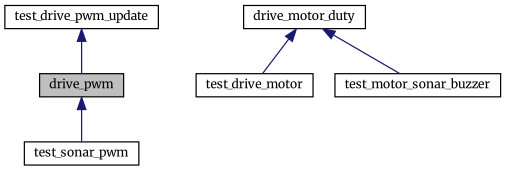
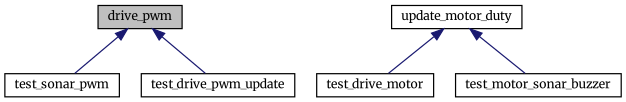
  digraph {
    fontname=Merriweather
    rankdir=TB
    node [color=black fillcolor=white fontname=Merriweather fontsize=10 shape=record style=filled]
    edge [color=midnightblue dir=back fontname=Merriweather fontsize=10 labelfontname=Helvetica labelfontsize=10 style=solid]
    n1 [fillcolor=grey75 fontcolor=black height=0.2 label=drive_pwm width=0.4]
    n2 [height=0.2 label=test_sonar_pwm width=0.4]
    n3 [height=0.2 label=test_drive_pwm_update width=0.4]
-   n4 [height=0.2 label=drive_motor_duty width=0.4]
+   n4 [height=0.2 label=update_motor_duty width=0.4]
    n5 [height=0.2 label=test_drive_motor width=0.4]
    n6 [height=0.2 label=test_motor_sonar_buzzer width=0.4]
    n1 -> n2
-   n3 -> n1
+   n1 -> n3
    n4 -> n5
    n4 -> n6
  }
